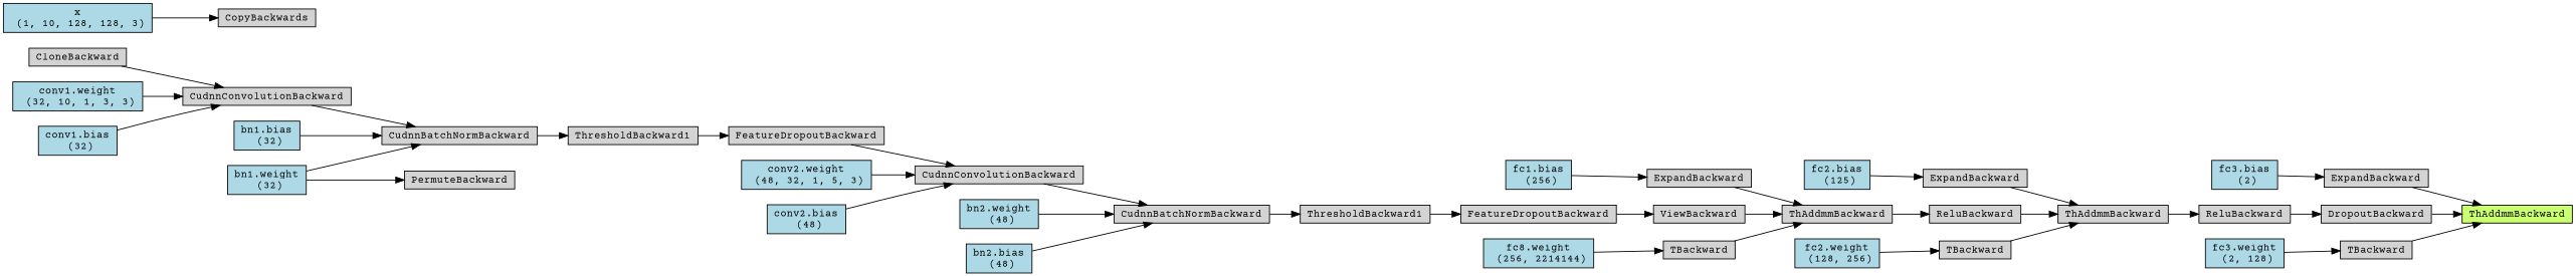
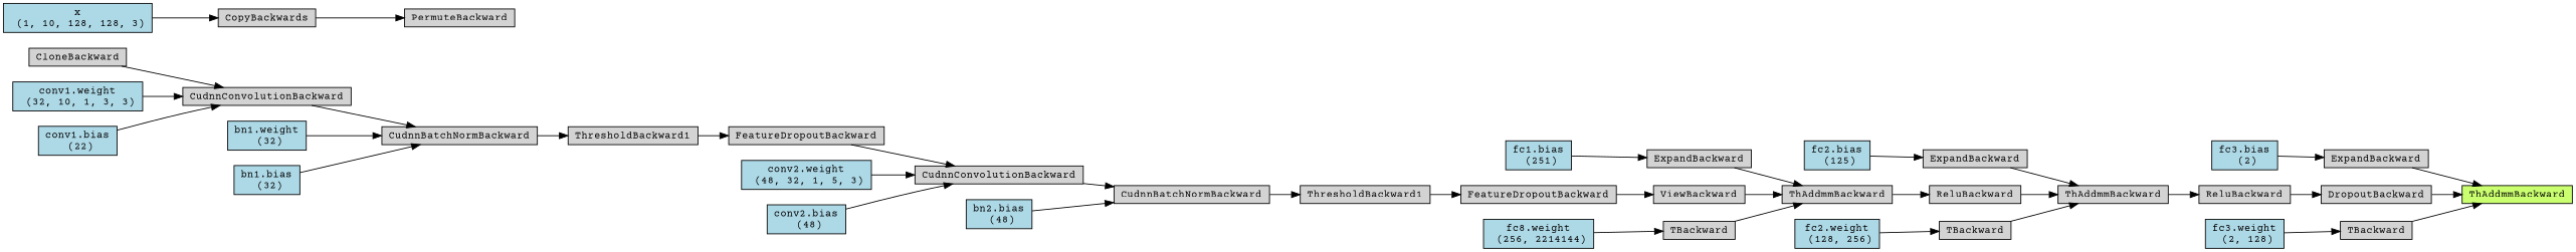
  digraph {
    fontname="Courier Prime"
    rankdir=LR
    node [align=left fontname="Courier Prime" fontsize=12 ranksep=0.1 shape=box style=filled]
    edge [fontname="Courier Prime"]
    n1 [fillcolor=darkolivegreen1 height=0.2 label=ThAddmmBackward]
    n2 [height=0.2 label=ExpandBackward]
    n3 [fillcolor=lightblue height=0.2 label="fc3.bias\n (2)"]
    n4 [height=0.2 label=DropoutBackward]
    n5 [height=0.2 label=ReluBackward]
    n6 [height=0.2 label=ThAddmmBackward]
    n7 [height=0.2 label=ExpandBackward]
    n8 [fillcolor=lightblue height=0.2 label="fc2.bias\n (125)"]
    n9 [height=0.2 label=ReluBackward]
    n10 [height=0.2 label=ThAddmmBackward]
    n11 [height=0.2 label=ExpandBackward]
-   n12 [fillcolor=lightblue height=0.2 label="fc1.bias\n (256)"]
+   n12 [fillcolor=lightblue height=0.2 label="fc1.bias\n (251)"]
    n13 [height=0.2 label=ViewBackward]
    n14 [height=0.2 label=FeatureDropoutBackward]
    n15 [height=0.2 label=ThresholdBackward1]
    n16 [height=0.2 label=CudnnBatchNormBackward]
    n17 [height=0.2 label=CudnnConvolutionBackward]
    n18 [height=0.2 label=FeatureDropoutBackward]
    n19 [height=0.2 label=ThresholdBackward1]
    n20 [height=0.2 label=CudnnBatchNormBackward]
    n21 [height=0.2 label=CudnnConvolutionBackward]
    n22 [height=0.2 label=CloneBackward]
    n23 [height=0.2 label=PermuteBackward]
    n24 [height=0.2 label=CopyBackwards]
    n25 [fillcolor=lightblue height=0.2 label="x\n (1, 10, 128, 128, 3)"]
    n26 [fillcolor=lightblue height=0.2 label="conv1.weight\n (32, 10, 1, 3, 3)"]
-   n27 [fillcolor=lightblue height=0.2 label="conv1.bias\n (32)"]
+   n27 [fillcolor=lightblue height=0.2 label="conv1.bias\n (22)"]
    n28 [fillcolor=lightblue height=0.2 label="bn1.weight\n (32)"]
    n29 [fillcolor=lightblue height=0.2 label="bn1.bias\n (32)"]
    n30 [fillcolor=lightblue height=0.2 label="conv2.weight\n (48, 32, 1, 5, 3)"]
    n31 [fillcolor=lightblue height=0.2 label="conv2.bias\n (48)"]
-   n32 [fillcolor=lightblue height=0.2 label="bn2.weight\n (48)"]
    n33 [fillcolor=lightblue height=0.2 label="bn2.bias\n (48)"]
    n34 [height=0.2 label=TBackward]
    n35 [fillcolor=lightblue height=0.2 label="fc8.weight\n (256, 2214144)"]
    n36 [height=0.2 label=TBackward]
    n37 [fillcolor=lightblue height=0.2 label="fc2.weight\n (128, 256)"]
    n38 [height=0.2 label=TBackward]
    n39 [fillcolor=lightblue height=0.2 label="fc3.weight\n (2, 128)"]
    n2 -> n1
    n3 -> n2
    n4 -> n1
    n5 -> n4
    n6 -> n5
    n7 -> n6
    n8 -> n7
    n9 -> n6
    n10 -> n9
    n11 -> n10
    n12 -> n11
    n13 -> n10
    n14 -> n13
    n15 -> n14
    n16 -> n15
    n17 -> n16
    n18 -> n17
    n19 -> n18
    n20 -> n19
    n21 -> n20
    n22 -> n21
-   n28 -> n23
+   n24 -> n23
    n25 -> n24
    n26 -> n21
    n27 -> n21
    n28 -> n20
    n29 -> n20
    n30 -> n17
    n31 -> n17
-   n32 -> n16
    n33 -> n16
    n34 -> n10
    n35 -> n34
    n36 -> n6
    n37 -> n36
    n38 -> n1
    n39 -> n38
  }
